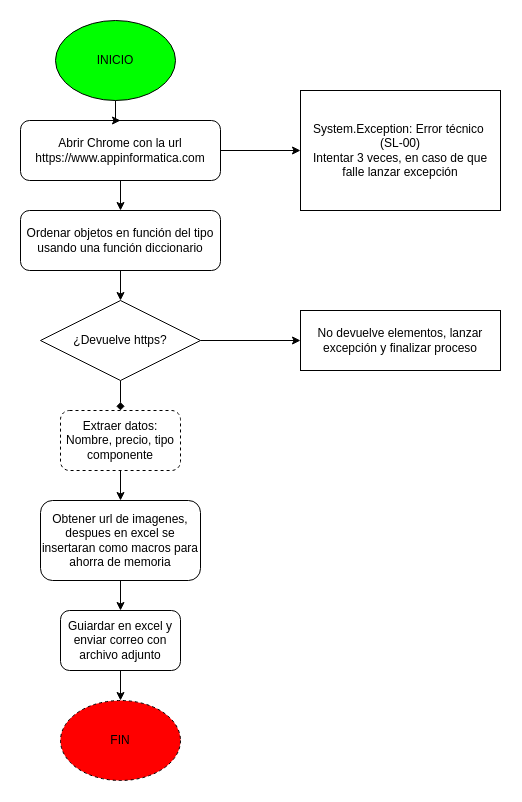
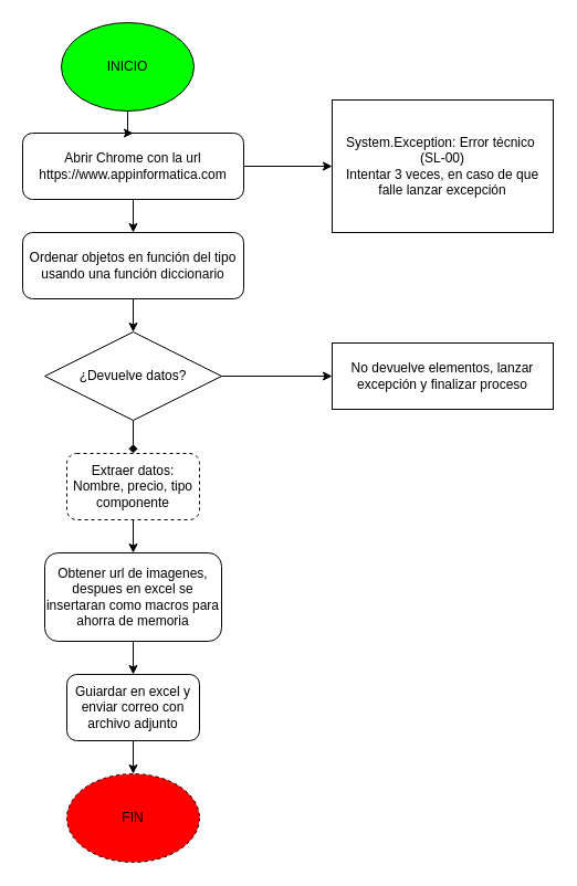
  <mxCell id="0" />
  <mxCell id="1" parent="0" />
  <mxCell id="2" value="" style="edgeStyle=orthogonalEdgeStyle;rounded=0;orthogonalLoop=1;jettySize=auto;html=1;" edge="1" parent="1" source="4" target="7"><mxGeometry relative="1" as="geometry" /></mxCell>
  <mxCell id="3" value="" style="edgeStyle=orthogonalEdgeStyle;rounded=0;orthogonalLoop=1;jettySize=auto;html=1;" edge="1" parent="1" source="4" target="9"><mxGeometry relative="1" as="geometry" /></mxCell>
  <mxCell id="4" value="Abrir Chrome con la url https://www.appinformatica.com" style="rounded=1;whiteSpace=wrap;html=1;" vertex="1" parent="1"><mxGeometry x="20" y="120" width="200" height="60" as="geometry" /></mxCell>
  <mxCell id="5" value="" style="edgeStyle=orthogonalEdgeStyle;rounded=0;orthogonalLoop=1;jettySize=auto;html=1;" edge="1" parent="1" source="6" target="4"><mxGeometry relative="1" as="geometry" /></mxCell>
  <mxCell id="6" value="INICIO" style="ellipse;whiteSpace=wrap;html=1;fillColor=#00FF00;" vertex="1" parent="1"><mxGeometry x="55" y="20" width="120" height="80" as="geometry" /></mxCell>
  <mxCell id="7" value="System.Exception: Error técnico&amp;nbsp;&lt;div&gt;(SL-00)&lt;/div&gt;&lt;div&gt;Intentar 3 veces, en caso de que falle lanzar excepción&lt;/div&gt;" style="rounded=0;whiteSpace=wrap;html=1;" vertex="1" parent="1"><mxGeometry x="300" y="90" width="200" height="120" as="geometry" /></mxCell>
  <mxCell id="8" value="" style="edgeStyle=orthogonalEdgeStyle;rounded=0;orthogonalLoop=1;jettySize=auto;html=1;" edge="1" parent="1" source="9" target="12"><mxGeometry relative="1" as="geometry" /></mxCell>
  <mxCell id="9" value="Ordenar objetos en función del tipo usando una función diccionario" style="rounded=1;whiteSpace=wrap;html=1;" vertex="1" parent="1"><mxGeometry x="20" y="210" width="200" height="60" as="geometry" /></mxCell>
  <mxCell id="10" value="" style="edgeStyle=orthogonalEdgeStyle;rounded=0;orthogonalLoop=1;jettySize=auto;html=1;" edge="1" parent="1" source="12" target="13"><mxGeometry relative="1" as="geometry" /></mxCell>
  <mxCell id="11" value="" style="edgeStyle=orthogonalEdgeStyle;rounded=0;orthogonalLoop=1;jettySize=auto;html=1;endArrow=diamond;" edge="1" parent="1" source="12" target="15"><mxGeometry relative="1" as="geometry" /></mxCell>
- <mxCell id="12" value="¿Devuelve https?" style="rhombus;whiteSpace=wrap;html=1;" vertex="1" parent="1"><mxGeometry x="40" y="300" width="160" height="80" as="geometry" /></mxCell>
+ <mxCell id="12" value="¿Devuelve datos?" style="rhombus;whiteSpace=wrap;html=1;" vertex="1" parent="1"><mxGeometry x="40" y="300" width="160" height="80" as="geometry" /></mxCell>
  <mxCell id="13" value="No devuelve elementos, lanzar excepción y finalizar proceso" style="rounded=0;whiteSpace=wrap;html=1;" vertex="1" parent="1"><mxGeometry x="300" y="310" width="200" height="60" as="geometry" /></mxCell>
  <mxCell id="14" value="" style="edgeStyle=orthogonalEdgeStyle;rounded=0;orthogonalLoop=1;jettySize=auto;html=1;" edge="1" parent="1" source="15" target="17"><mxGeometry relative="1" as="geometry" /></mxCell>
  <mxCell id="15" value="Extraer datos: Nombre, precio, tipo componente" style="rounded=1;whiteSpace=wrap;html=1;dashed=1;" vertex="1" parent="1"><mxGeometry x="60" y="410" width="120" height="60" as="geometry" /></mxCell>
  <mxCell id="16" value="" style="edgeStyle=orthogonalEdgeStyle;rounded=0;orthogonalLoop=1;jettySize=auto;html=1;" edge="1" parent="1" source="17" target="19"><mxGeometry relative="1" as="geometry" /></mxCell>
  <mxCell id="17" value="Obtener url de imagenes, despues en excel se insertaran como macros para ahorra de memoria" style="rounded=1;whiteSpace=wrap;html=1;" vertex="1" parent="1"><mxGeometry x="40" y="500" width="160" height="80" as="geometry" /></mxCell>
  <mxCell id="18" value="" style="edgeStyle=orthogonalEdgeStyle;rounded=0;orthogonalLoop=1;jettySize=auto;html=1;" edge="1" parent="1" source="19" target="20"><mxGeometry relative="1" as="geometry" /></mxCell>
  <mxCell id="19" value="Guiardar en excel y enviar correo con archivo adjunto" style="rounded=1;whiteSpace=wrap;html=1;" vertex="1" parent="1"><mxGeometry x="60" y="610" width="120" height="60" as="geometry" /></mxCell>
  <mxCell id="20" value="FIN" style="ellipse;whiteSpace=wrap;html=1;strokeColor=#000000;fillColor=#FF0000;dashed=1;" vertex="1" parent="1"><mxGeometry x="60" y="700" width="120" height="80" as="geometry" /></mxCell>
